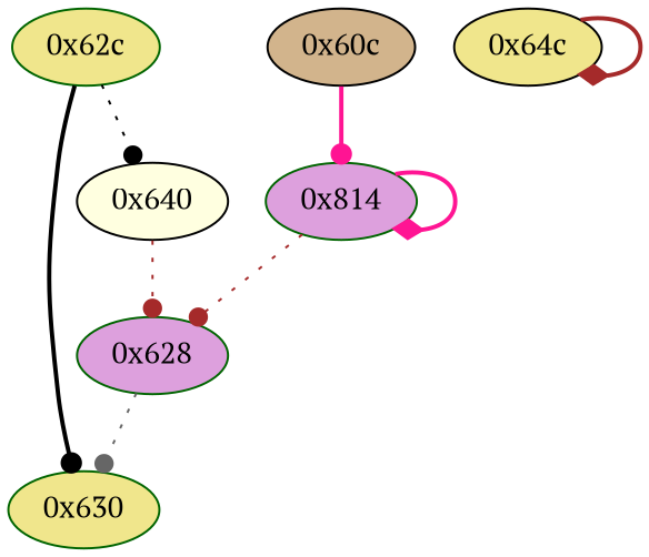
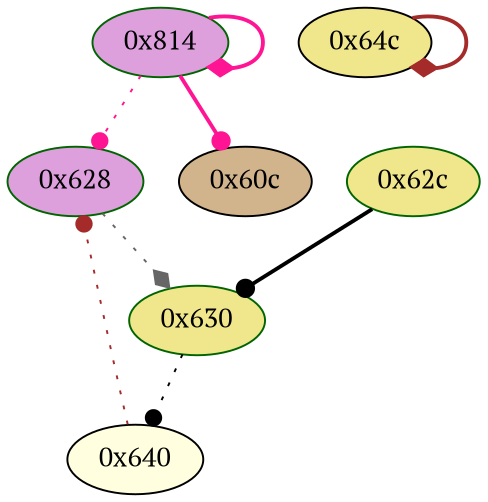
  digraph {
    fontname="PT Serif"
    node [color=darkgreen fillcolor=khaki fontname="PT Serif" style=filled]
    edge [arrowhead=dot color=deeppink fontname="PT Serif" style=bold]
    n1 [fillcolor=plum label="0x814" opcode="[u'and', u'add', u'ldrb', u'cmp', u'b']"]
    "0x628" [fillcolor=plum opcode="[u'b']"]
    "0x630" [opcode="[u'sub', u'add', u'cmp', u'b']"]
    "0x640" [color=black fillcolor=lightyellow opcode="[u'sub', u'sub', u'add']"]
    "0x60c" [color=black fillcolor=tan opcode="[u'mov', u'mov']"]
    "0x62c" [opcode="[u'mov']"]
    "0x64c" [color=black opcode="[u'ldrb', u'sub', u'add', u'b']"]
    n1 -> n1 [arrowhead=diamond]
-   n1 -> "0x628" [color=brown style=dotted]
-   "0x628" -> "0x630" [color=gray40 style=dotted]
-   "0x62c" -> "0x640" [color=black style=dotted]
+   n1 -> "0x628" [style=dotted]
+   "0x628" -> "0x630" [arrowhead=diamond color=gray40 style=dotted]
+   "0x630" -> "0x640" [color=black style=dotted]
    "0x640" -> "0x628" [color=brown style=dotted]
-   "0x60c" -> n1
+   n1 -> "0x60c"
    "0x62c" -> "0x630" [color=black]
    "0x64c" -> "0x64c" [arrowhead=diamond color=brown]
  }
